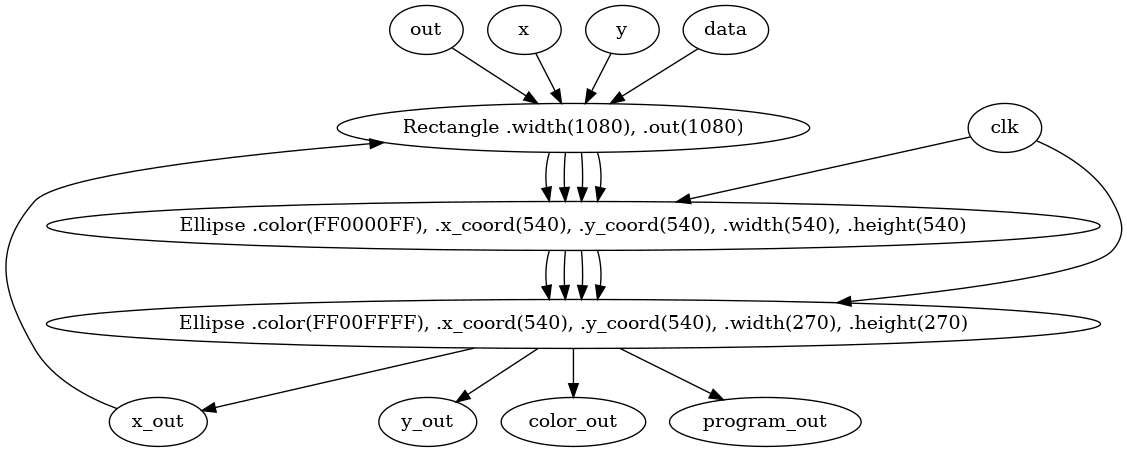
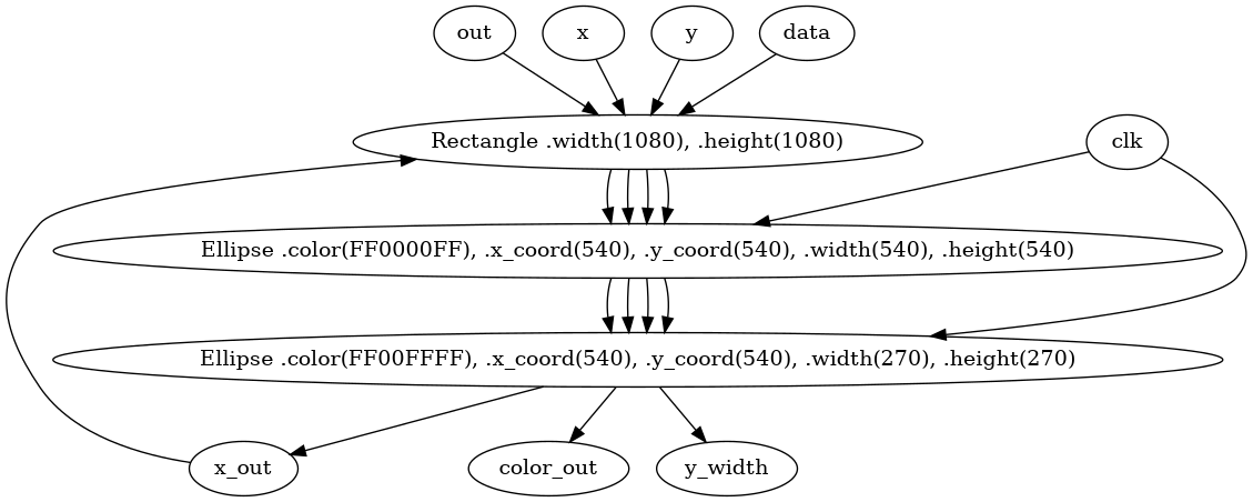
  digraph {
-   n1 [label="Rectangle .width(1080), .out(1080)"]
+   n1 [label="Rectangle .width(1080), .height(1080)"]
    n2 [label="Ellipse .color(FF0000FF), .x_coord(540), .y_coord(540), .width(540), .height(540)"]
    n3 [label="Ellipse .color(FF00FFFF), .x_coord(540), .y_coord(540), .width(270), .height(270)"]
-   program_out
    x_out
-   y_out
+   y_out [label=y_width]
    n7 [label=color_out]
    clk
    n9 [label=out]
    x
    y
    data
    n1 -> n2 [headport=program_in tailport=program_out]
    n1 -> n2 [headport=x tailport=x_out]
    n1 -> n2 [headport=y tailport=y_out]
    n1 -> n2 [headport=data_in tailport=data_out]
    n2 -> n3 [headport=program_in tailport=program_out]
    n2 -> n3 [headport=x tailport=x_out]
    n2 -> n3 [headport=y tailport=y_out]
    n2 -> n3 [headport=data_in tailport=data_out]
-   n3 -> program_out [tailport=program_out]
    n3 -> x_out [tailport=x_out]
    n3 -> y_out [tailport=y_out]
    n3 -> n7 [tailport=data_out]
    x_out -> n1 [headport=clk]
    clk -> n2 [headport=clk]
    clk -> n3 [headport=clk]
    n9 -> n1 [headport=program_in]
    x -> n1 [headport=x]
    y -> n1 [headport=y]
    data -> n1 [headport=data_in]
  }
